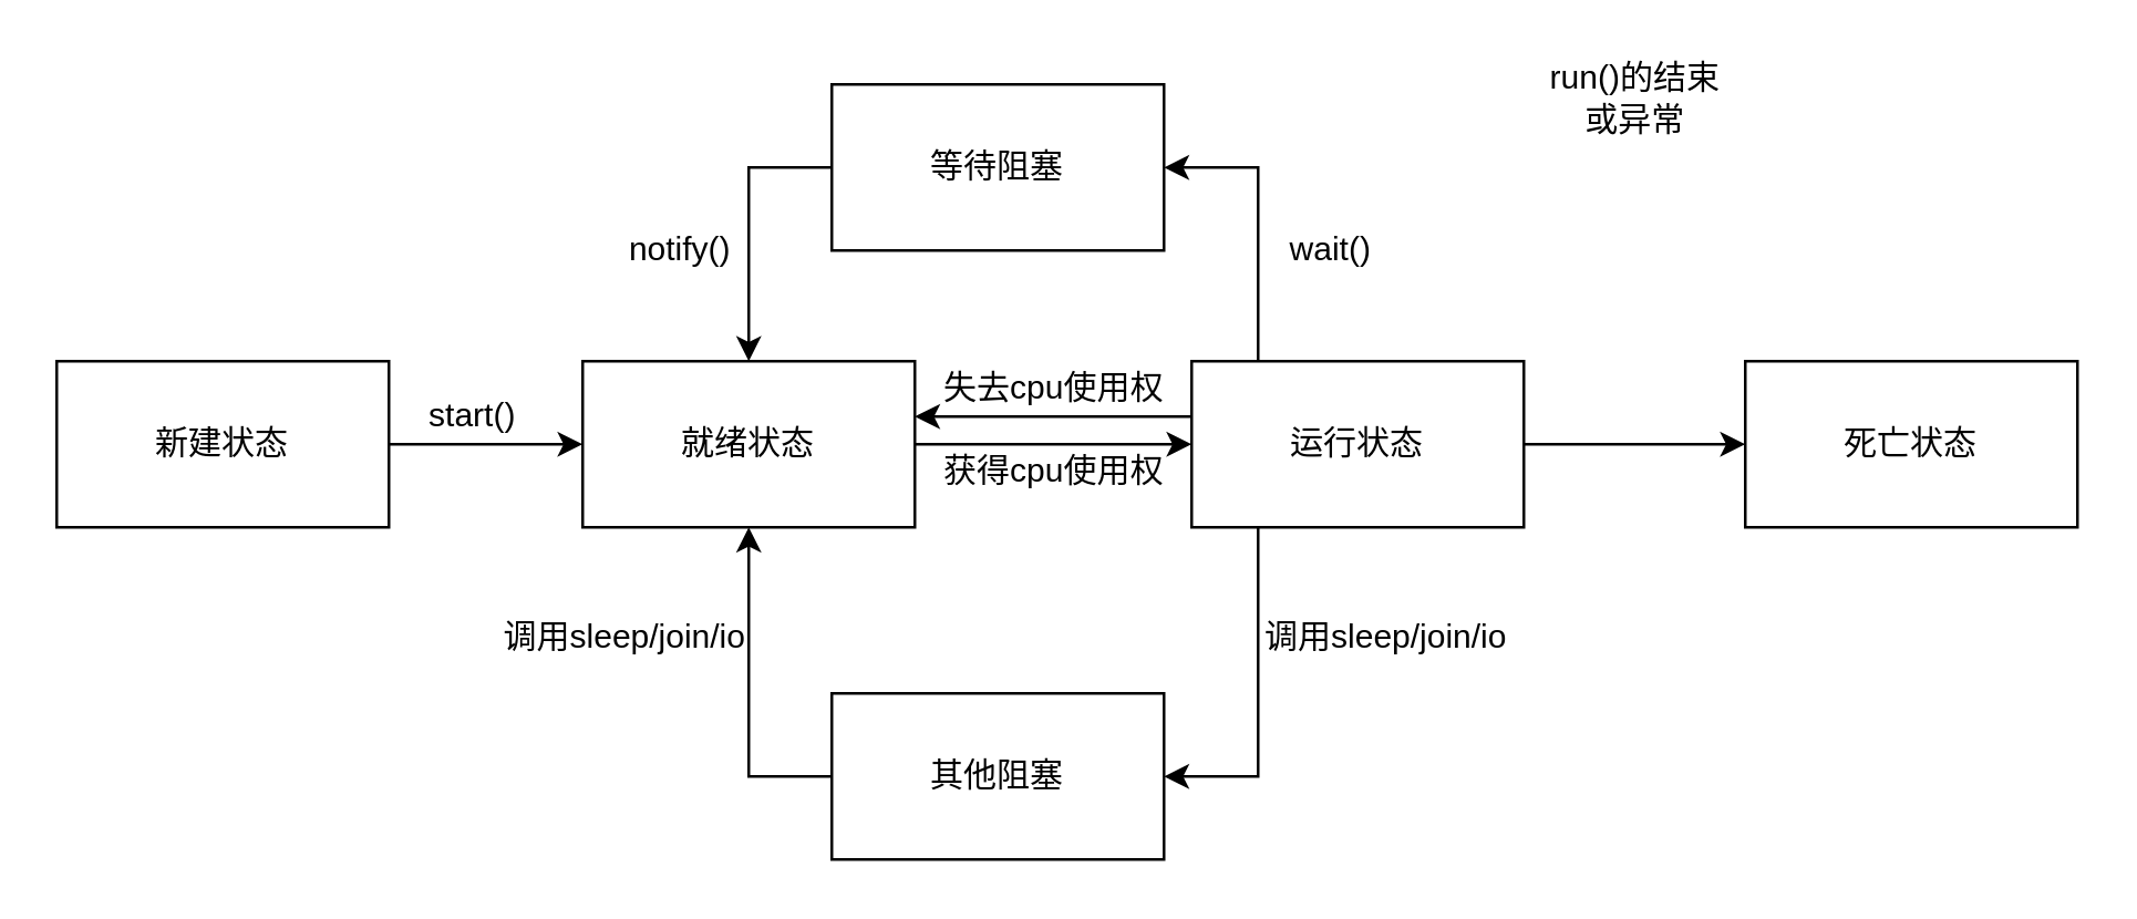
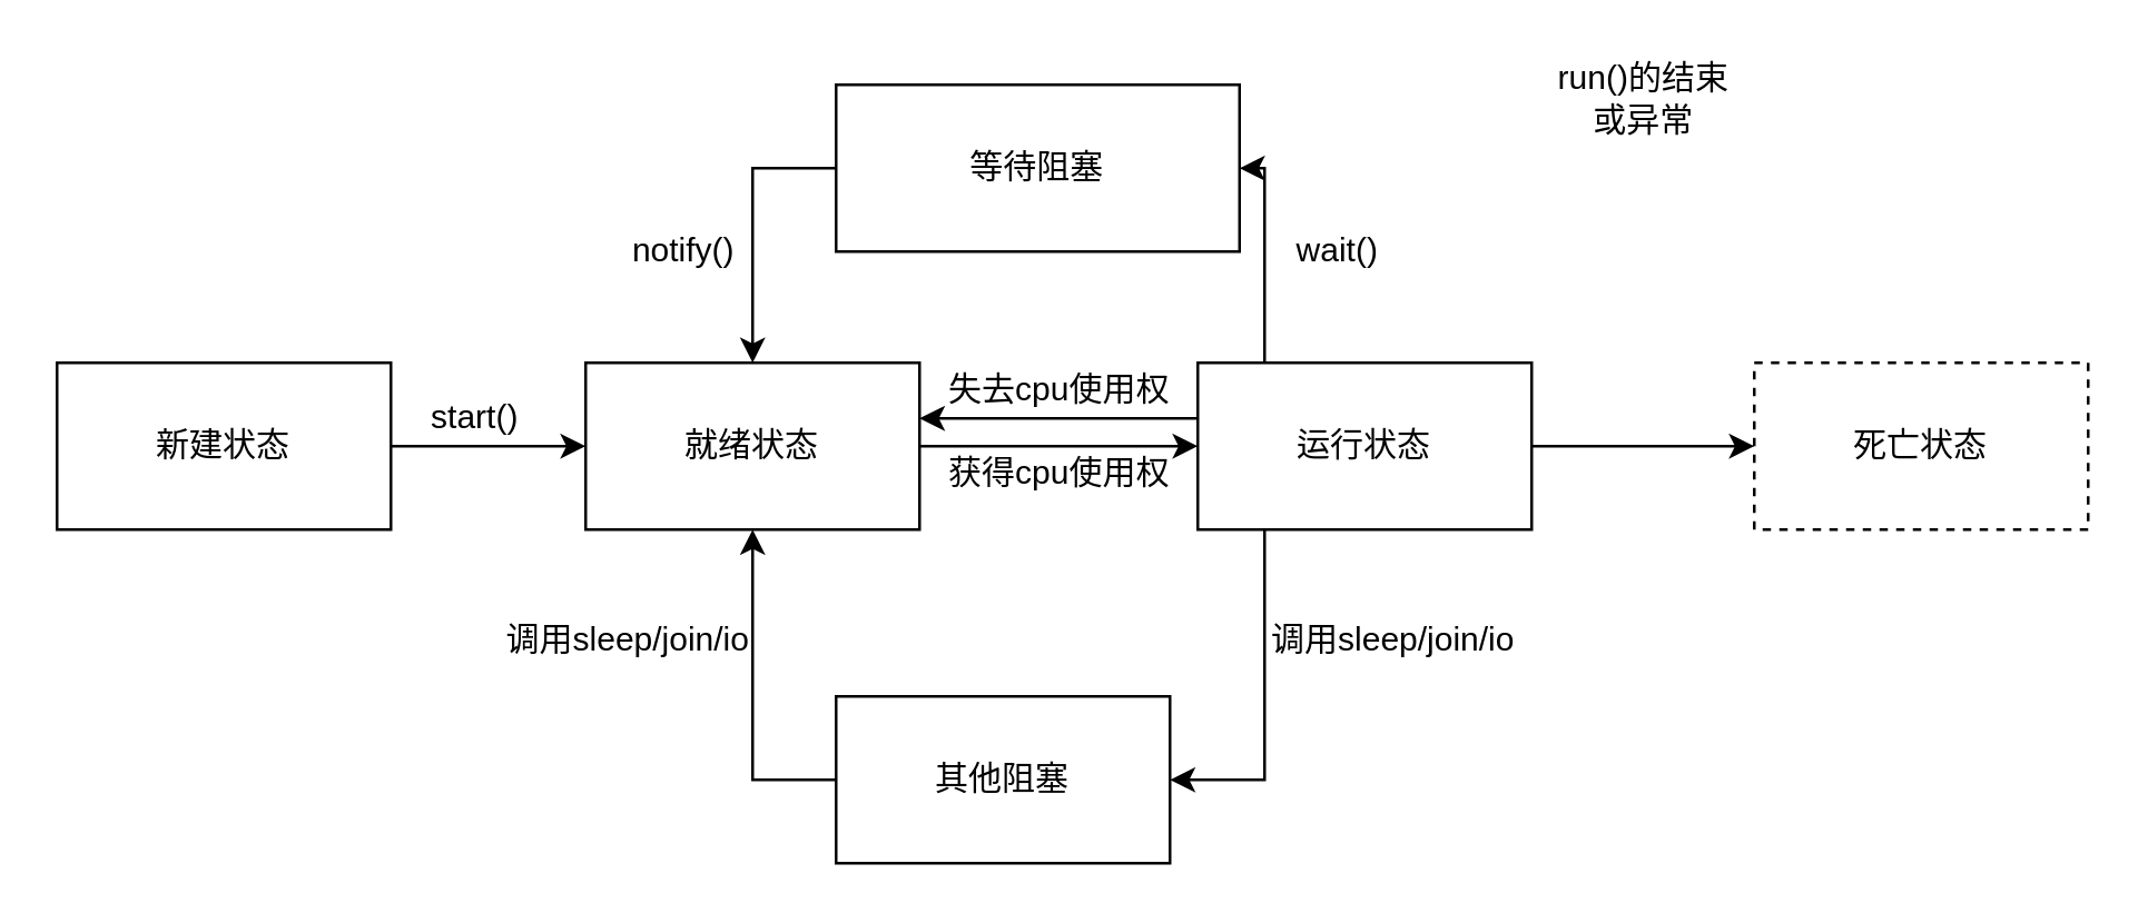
  <mxCell id="0" />
  <mxCell id="1" parent="0" />
  <mxCell id="2" value="" style="edgeStyle=orthogonalEdgeStyle;rounded=0;orthogonalLoop=1;jettySize=auto;html=1;" edge="1" parent="1" source="3" target="5"><mxGeometry relative="1" as="geometry" /></mxCell>
  <mxCell id="3" value="新建状态" style="rounded=0;whiteSpace=wrap;html=1;" vertex="1" parent="1"><mxGeometry x="20" y="130" width="120" height="60" as="geometry" /></mxCell>
  <mxCell id="4" value="" style="edgeStyle=orthogonalEdgeStyle;rounded=0;orthogonalLoop=1;jettySize=auto;html=1;" edge="1" parent="1" source="5" target="9"><mxGeometry relative="1" as="geometry" /></mxCell>
  <mxCell id="5" value="就绪状态" style="rounded=0;whiteSpace=wrap;html=1;" vertex="1" parent="1"><mxGeometry x="210" y="130" width="120" height="60" as="geometry" /></mxCell>
  <mxCell id="6" value="" style="edgeStyle=orthogonalEdgeStyle;rounded=0;orthogonalLoop=1;jettySize=auto;html=1;" edge="1" parent="1" source="9" target="10"><mxGeometry relative="1" as="geometry" /></mxCell>
  <mxCell id="7" style="edgeStyle=orthogonalEdgeStyle;rounded=0;orthogonalLoop=1;jettySize=auto;html=1;entryX=1;entryY=0.5;entryDx=0;entryDy=0;" edge="1" parent="1" source="9" target="14"><mxGeometry relative="1" as="geometry"><Array as="points"><mxPoint x="454" y="280" /></Array></mxGeometry></mxCell>
  <mxCell id="8" style="edgeStyle=orthogonalEdgeStyle;rounded=0;orthogonalLoop=1;jettySize=auto;html=1;entryX=1;entryY=0.5;entryDx=0;entryDy=0;" edge="1" parent="1" source="9" target="12"><mxGeometry relative="1" as="geometry"><Array as="points"><mxPoint x="454" y="60" /></Array></mxGeometry></mxCell>
  <mxCell id="9" value="运行状态" style="rounded=0;whiteSpace=wrap;html=1;" vertex="1" parent="1"><mxGeometry x="430" y="130" width="120" height="60" as="geometry" /></mxCell>
- <mxCell id="10" value="死亡状态" style="rounded=0;whiteSpace=wrap;html=1;" vertex="1" parent="1"><mxGeometry x="630" y="130" width="120" height="60" as="geometry" /></mxCell>
+ <mxCell id="10" value="死亡状态" style="rounded=0;whiteSpace=wrap;html=1;dashed=1;" vertex="1" parent="1"><mxGeometry x="630" y="130" width="120" height="60" as="geometry" /></mxCell>
  <mxCell id="11" style="edgeStyle=orthogonalEdgeStyle;rounded=0;orthogonalLoop=1;jettySize=auto;html=1;entryX=0.5;entryY=0;entryDx=0;entryDy=0;" edge="1" parent="1" source="12" target="5"><mxGeometry relative="1" as="geometry"><Array as="points"><mxPoint x="270" y="60" /></Array></mxGeometry></mxCell>
- <mxCell id="12" value="等待阻塞" style="rounded=0;whiteSpace=wrap;html=1;" vertex="1" parent="1"><mxGeometry x="300" y="30" width="120" height="60" as="geometry" /></mxCell>
+ <mxCell id="12" value="等待阻塞" style="rounded=0;whiteSpace=wrap;html=1;" vertex="1" parent="1"><mxGeometry x="300" y="30" width="145" height="60" as="geometry" /></mxCell>
  <mxCell id="13" style="edgeStyle=orthogonalEdgeStyle;rounded=0;orthogonalLoop=1;jettySize=auto;html=1;entryX=0.5;entryY=1;entryDx=0;entryDy=0;" edge="1" parent="1" source="14" target="5"><mxGeometry relative="1" as="geometry"><Array as="points"><mxPoint x="270" y="280" /></Array></mxGeometry></mxCell>
  <mxCell id="14" value="其他阻塞" style="rounded=0;whiteSpace=wrap;html=1;" vertex="1" parent="1"><mxGeometry x="300" y="250" width="120" height="60" as="geometry" /></mxCell>
  <mxCell id="15" value="" style="endArrow=classic;html=1;rounded=0;exitX=-0.003;exitY=0.333;exitDx=0;exitDy=0;exitPerimeter=0;entryX=1;entryY=0.333;entryDx=0;entryDy=0;entryPerimeter=0;" edge="1" parent="1" source="9" target="5"><mxGeometry width="50" height="50" relative="1" as="geometry"><mxPoint x="390" y="150" as="sourcePoint" /><mxPoint x="360" y="150" as="targetPoint" /></mxGeometry></mxCell>
  <mxCell id="16" value="start()" style="text;html=1;resizable=0;autosize=1;align=center;verticalAlign=middle;points=[];fillColor=none;strokeColor=none;rounded=0;" vertex="1" parent="1"><mxGeometry x="145" y="140" width="50" height="20" as="geometry" /></mxCell>
  <mxCell id="17" value="notify()" style="text;html=1;resizable=0;autosize=1;align=center;verticalAlign=middle;points=[];fillColor=none;strokeColor=none;rounded=0;" vertex="1" parent="1"><mxGeometry x="220" y="80" width="50" height="20" as="geometry" /></mxCell>
  <mxCell id="18" value="wait()" style="text;html=1;resizable=0;autosize=1;align=center;verticalAlign=middle;points=[];fillColor=none;strokeColor=none;rounded=0;" vertex="1" parent="1"><mxGeometry x="460" y="80" width="40" height="20" as="geometry" /></mxCell>
  <mxCell id="19" value="获得cpu使用权" style="text;html=1;resizable=0;autosize=1;align=center;verticalAlign=middle;points=[];fillColor=none;strokeColor=none;rounded=0;" vertex="1" parent="1"><mxGeometry x="335" y="160" width="90" height="20" as="geometry" /></mxCell>
  <mxCell id="20" value="失去cpu使用权" style="text;html=1;resizable=0;autosize=1;align=center;verticalAlign=middle;points=[];fillColor=none;strokeColor=none;rounded=0;" vertex="1" parent="1"><mxGeometry x="335" y="130" width="90" height="20" as="geometry" /></mxCell>
  <mxCell id="21" value="run()的结束&lt;br&gt;或异常" style="text;html=1;resizable=0;autosize=1;align=center;verticalAlign=middle;points=[];fillColor=none;strokeColor=none;rounded=0;" vertex="1" parent="1"><mxGeometry x="550" y="20" width="80" height="30" as="geometry" /></mxCell>
  <mxCell id="22" value="调用sleep/join/io" style="text;html=1;resizable=0;autosize=1;align=center;verticalAlign=middle;points=[];fillColor=none;strokeColor=none;rounded=0;" vertex="1" parent="1"><mxGeometry x="175" y="220" width="100" height="20" as="geometry" /></mxCell>
  <mxCell id="23" value="调用sleep/join/io" style="text;html=1;resizable=0;autosize=1;align=center;verticalAlign=middle;points=[];fillColor=none;strokeColor=none;rounded=0;" vertex="1" parent="1"><mxGeometry x="450" y="220" width="100" height="20" as="geometry" /></mxCell>
